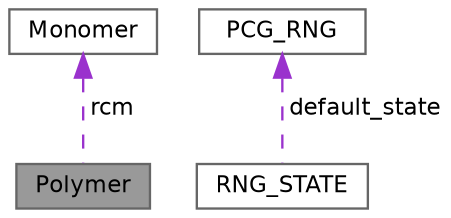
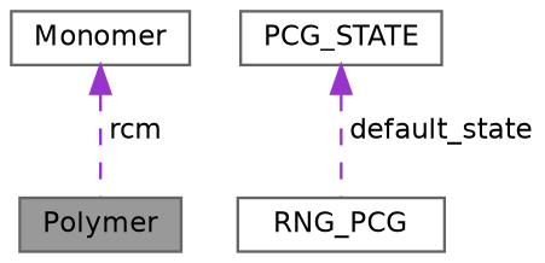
  digraph {
    node [color=gray40 fillcolor=white fontname=Helvetica fontsize=10 shape=box style=filled]
    edge [color=darkorchid3 dir=back fontname=Helvetica fontsize=10 labelfontname=Helvetica labelfontsize=10 style=dashed]
    n1 [fillcolor=grey60 fontcolor=black height=0.2 label=Polymer width=0.4]
-   n2 [height=0.2 label=RNG_STATE width=0.4]
-   n3 [height=0.2 label=PCG_RNG width=0.4]
+   n2 [height=0.2 label=RNG_PCG width=0.4]
+   n3 [height=0.2 label=PCG_STATE width=0.4]
    n4 [height=0.2 label=Monomer width=0.4]
    n3 -> n2 [label=" default_state"]
    n4 -> n1 [label=" rcm"]
  }
